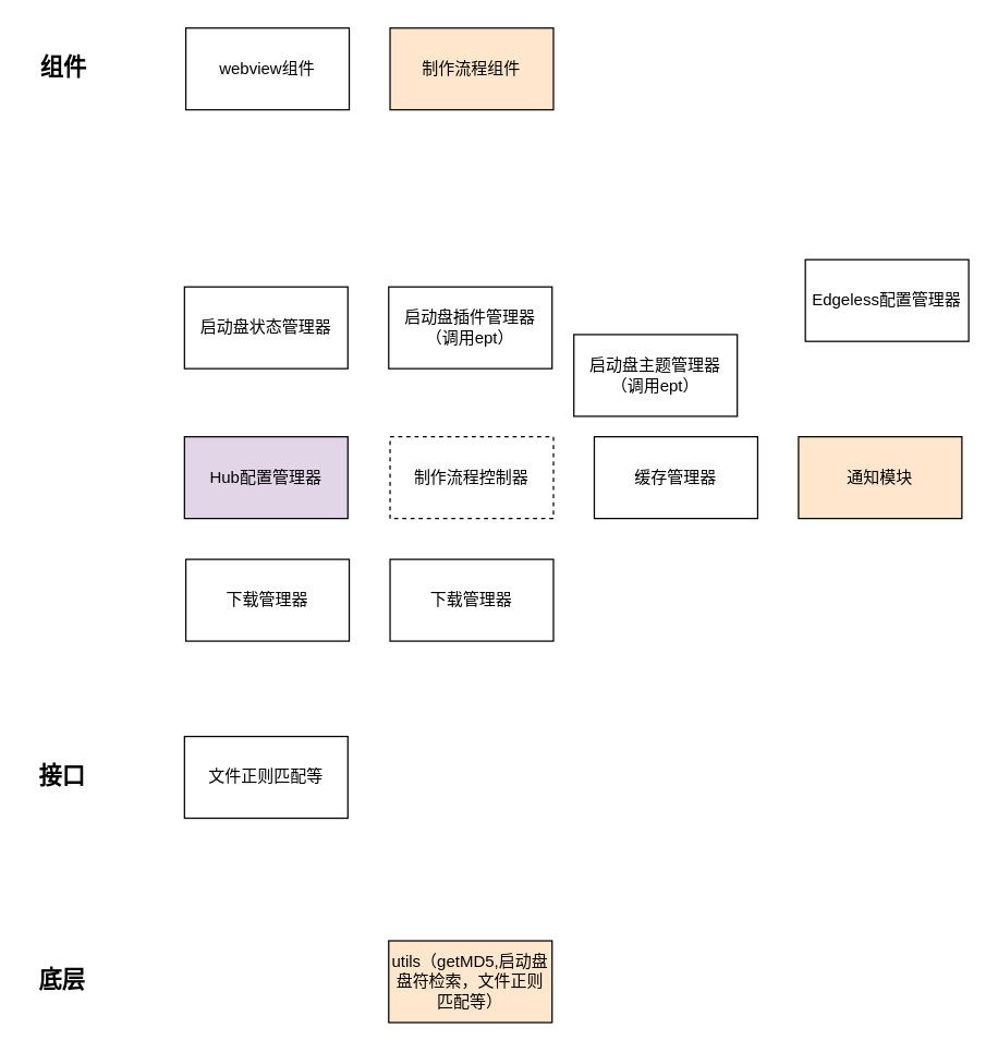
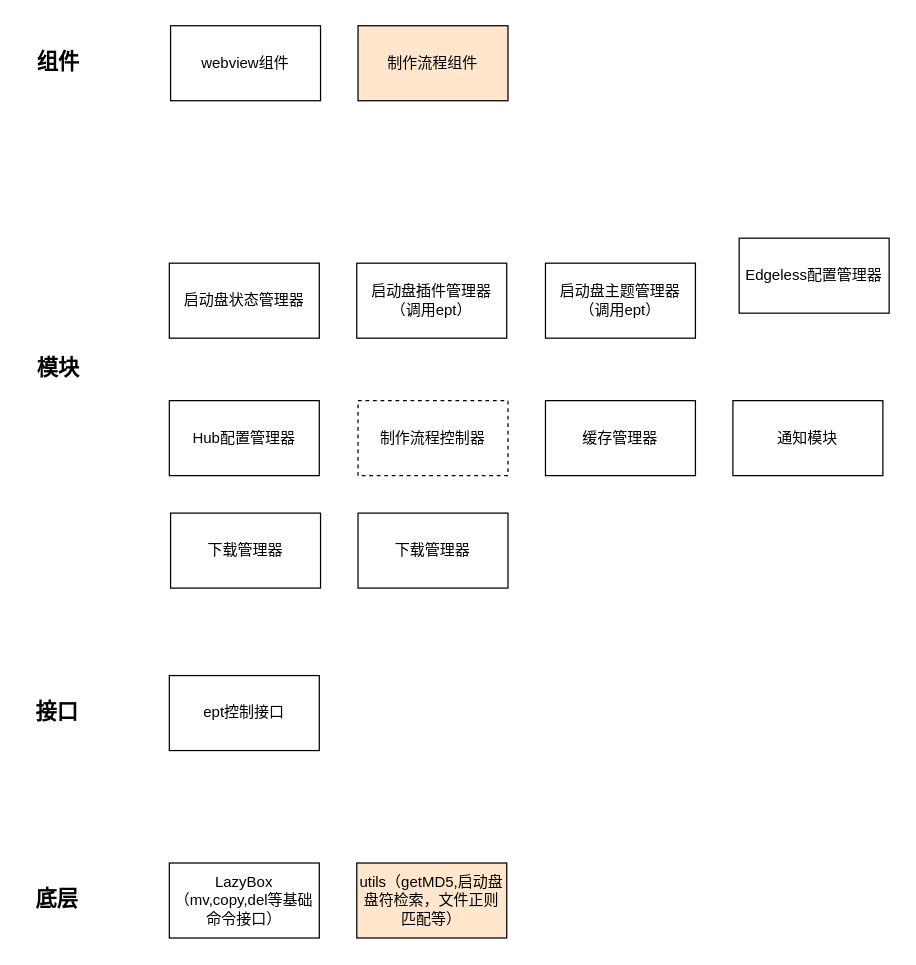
  <mxCell id="0" />
  <mxCell id="1" parent="0" />
+ <mxCell id="2" value="LazyBox（mv,copy,del等基础命令接口）" style="rounded=0;whiteSpace=wrap;html=1;" parent="1" vertex="1"><mxGeometry x="135" y="690" width="120" height="60" as="geometry" /></mxCell>
  <mxCell id="3" value="utils（getMD5,启动盘盘符检索，文件正则匹配等）" style="rounded=0;whiteSpace=wrap;html=1;fillColor=#ffe6cc;" parent="1" vertex="1"><mxGeometry x="285" y="690" width="120" height="60" as="geometry" /></mxCell>
- <mxCell id="4" value="文件正则匹配等" style="rounded=0;whiteSpace=wrap;html=1;" parent="1" vertex="1"><mxGeometry x="135" y="540" width="120" height="60" as="geometry" /></mxCell>
+ <mxCell id="4" value="ept控制接口" style="rounded=0;whiteSpace=wrap;html=1;" parent="1" vertex="1"><mxGeometry x="135" y="540" width="120" height="60" as="geometry" /></mxCell>
  <mxCell id="5" value="底层" style="text;html=1;align=center;verticalAlign=middle;resizable=0;points=[];autosize=1;fontSize=17;fontStyle=1" parent="1" vertex="1"><mxGeometry x="20" y="705" width="50" height="30" as="geometry" /></mxCell>
+ <mxCell id="6" value="模块" style="text;html=1;align=center;verticalAlign=middle;resizable=0;points=[];autosize=1;fontSize=17;fontStyle=1" parent="1" vertex="1"><mxGeometry x="21" y="280" width="50" height="30" as="geometry" /></mxCell>
  <mxCell id="7" value="Edgeless配置管理器" style="rounded=0;whiteSpace=wrap;html=1;fontSize=12;" parent="1" vertex="1"><mxGeometry x="591" y="190" width="120" height="60" as="geometry" /></mxCell>
  <mxCell id="8" value="制作流程控制器" style="whiteSpace=wrap;html=1;fontSize=12;dashed=1;" parent="1" vertex="1"><mxGeometry x="286" y="320" width="120" height="60" as="geometry" /></mxCell>
  <mxCell id="9" value="缓存管理器" style="rounded=0;whiteSpace=wrap;html=1;fontSize=12;" parent="1" vertex="1"><mxGeometry x="436" y="320" width="120" height="60" as="geometry" /></mxCell>
  <mxCell id="10" value="启动盘状态管理器" style="rounded=0;whiteSpace=wrap;html=1;fontSize=12;" parent="1" vertex="1"><mxGeometry x="135" y="210" width="120" height="60" as="geometry" /></mxCell>
  <mxCell id="11" value="启动盘插件管理器&lt;br&gt;（调用ept）" style="rounded=0;whiteSpace=wrap;html=1;fontSize=12;" parent="1" vertex="1"><mxGeometry x="285" y="210" width="120" height="60" as="geometry" /></mxCell>
- <mxCell id="12" value="启动盘主题管理器&lt;br&gt;（调用ept）" style="rounded=0;whiteSpace=wrap;html=1;fontSize=12;" parent="1" vertex="1"><mxGeometry x="421" y="245" width="120" height="60" as="geometry" /></mxCell>
- <mxCell id="13" value="Hub配置管理器" style="rounded=0;whiteSpace=wrap;html=1;fontSize=12;fillColor=#e1d5e7;" parent="1" vertex="1"><mxGeometry x="135" y="320" width="120" height="60" as="geometry" /></mxCell>
+ <mxCell id="12" value="启动盘主题管理器&lt;br&gt;（调用ept）" style="rounded=0;whiteSpace=wrap;html=1;fontSize=12;" parent="1" vertex="1"><mxGeometry x="436" y="210" width="120" height="60" as="geometry" /></mxCell>
+ <mxCell id="13" value="Hub配置管理器" style="rounded=0;whiteSpace=wrap;html=1;fontSize=12;" parent="1" vertex="1"><mxGeometry x="135" y="320" width="120" height="60" as="geometry" /></mxCell>
  <mxCell id="14" value="接口" style="text;html=1;align=center;verticalAlign=middle;resizable=0;points=[];autosize=1;fontSize=17;fontStyle=1" parent="1" vertex="1"><mxGeometry x="20" y="555" width="50" height="30" as="geometry" /></mxCell>
  <mxCell id="15" value="组件" style="text;html=1;align=center;verticalAlign=middle;resizable=0;points=[];autosize=1;fontSize=17;fontStyle=1" parent="1" vertex="1"><mxGeometry x="21" y="35" width="50" height="30" as="geometry" /></mxCell>
  <mxCell id="16" value="webview组件" style="rounded=0;whiteSpace=wrap;html=1;fontSize=12;" parent="1" vertex="1"><mxGeometry x="136" y="20" width="120" height="60" as="geometry" /></mxCell>
  <mxCell id="17" value="制作流程组件" style="rounded=0;whiteSpace=wrap;html=1;fontSize=12;fillColor=#ffe6cc;" parent="1" vertex="1"><mxGeometry x="286" y="20" width="120" height="60" as="geometry" /></mxCell>
- <mxCell id="18" value="通知模块" style="rounded=0;whiteSpace=wrap;html=1;fontSize=12;fillColor=#ffe6cc;" parent="1" vertex="1"><mxGeometry x="586" y="320" width="120" height="60" as="geometry" /></mxCell>
+ <mxCell id="18" value="通知模块" style="rounded=0;whiteSpace=wrap;html=1;fontSize=12;" parent="1" vertex="1"><mxGeometry x="586" y="320" width="120" height="60" as="geometry" /></mxCell>
  <mxCell id="19" value="下载管理器" style="rounded=0;whiteSpace=wrap;html=1;fontSize=12;" parent="1" vertex="1"><mxGeometry x="136" y="410" width="120" height="60" as="geometry" /></mxCell>
  <mxCell id="20" value="下载管理器" style="rounded=0;whiteSpace=wrap;html=1;fontSize=12;" vertex="1" parent="1"><mxGeometry x="286" y="410" width="120" height="60" as="geometry" /></mxCell>
